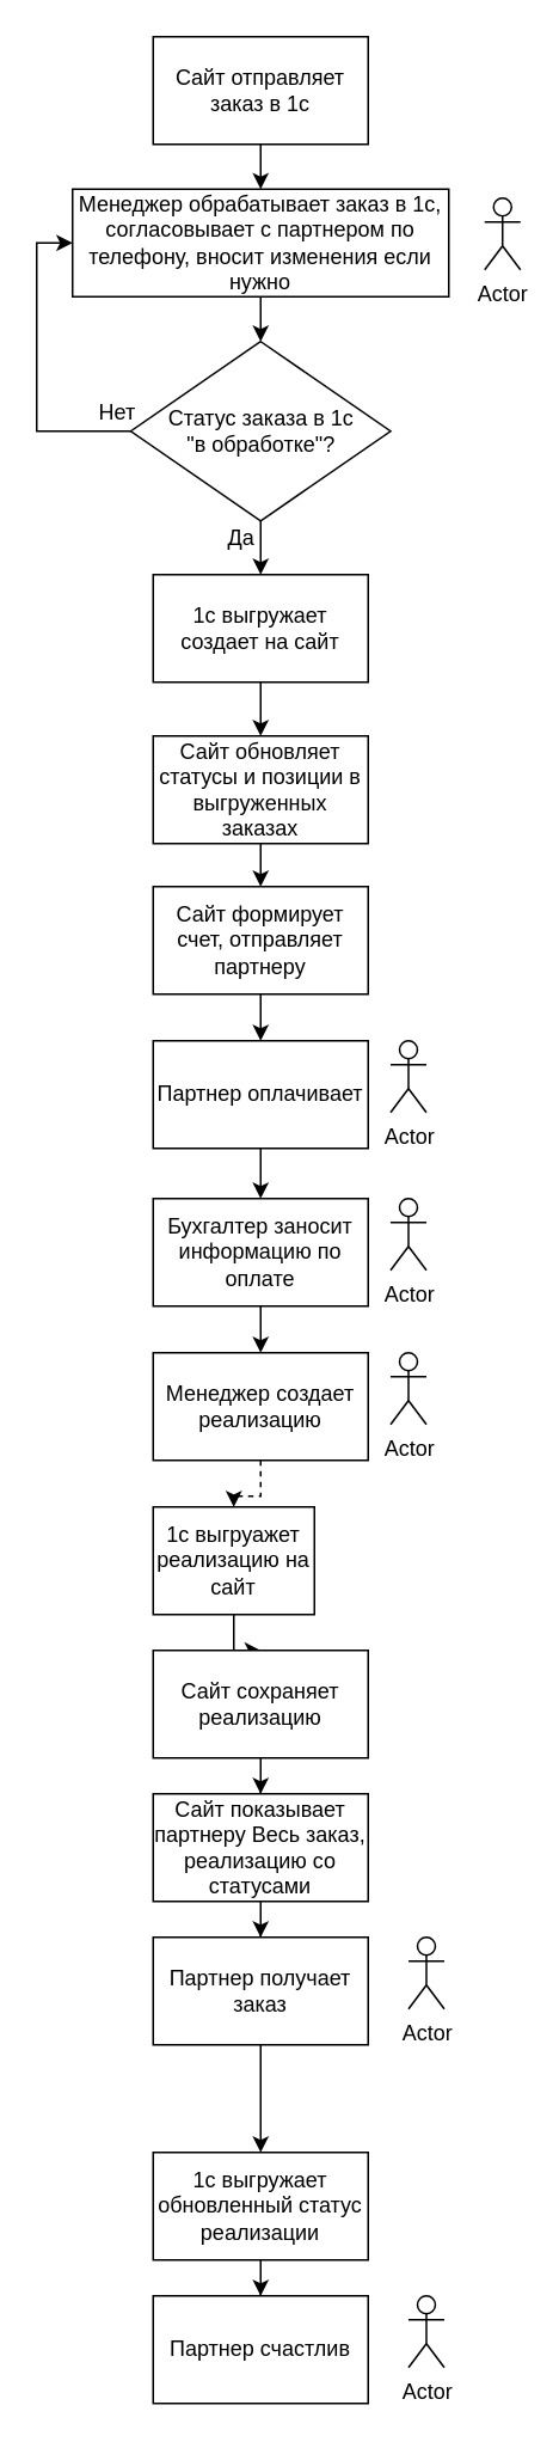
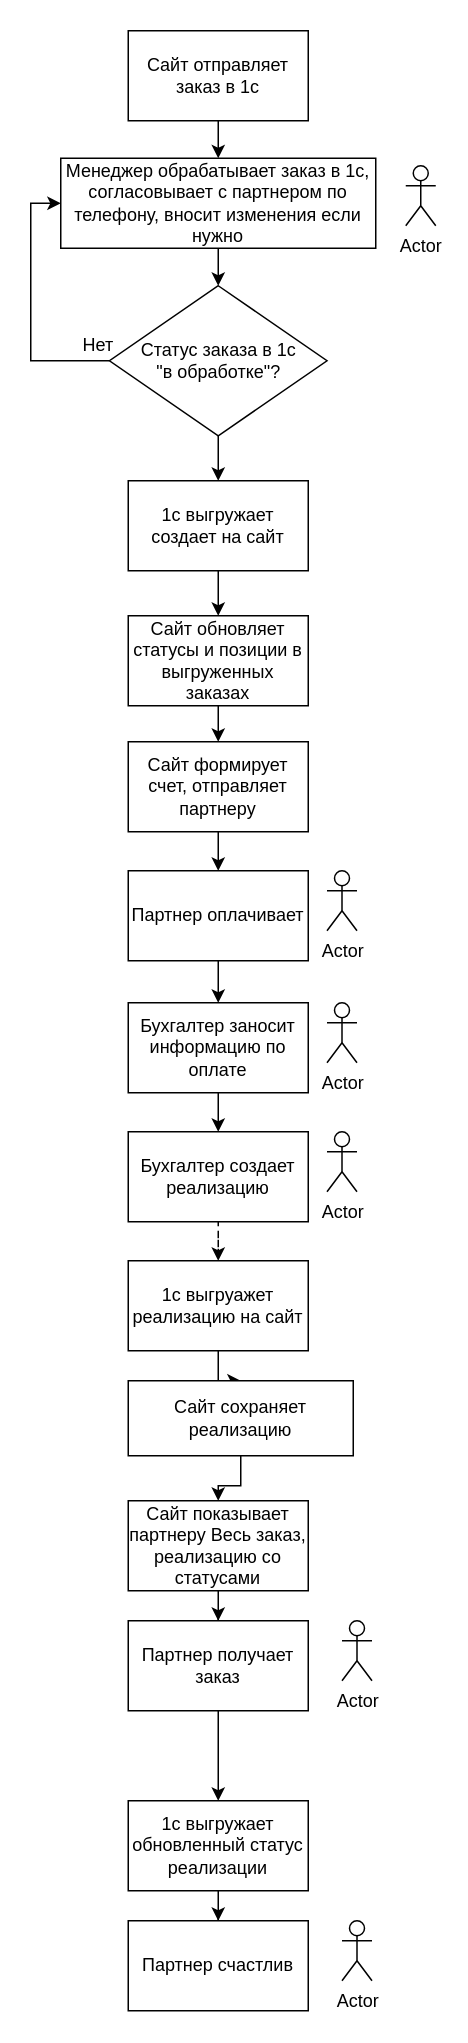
  <mxCell id="0" />
  <mxCell id="1" parent="0" />
  <mxCell id="2" value="" style="edgeStyle=orthogonalEdgeStyle;rounded=0;orthogonalLoop=1;jettySize=auto;html=1;" parent="1" source="3" target="5" edge="1"><mxGeometry relative="1" as="geometry" /></mxCell>
  <mxCell id="3" value="&lt;span&gt;Сайт отправляет заказ в 1с&lt;/span&gt;" style="rounded=0;whiteSpace=wrap;html=1;" parent="1" vertex="1"><mxGeometry x="85" y="20" width="120" height="60" as="geometry" /></mxCell>
  <mxCell id="4" style="edgeStyle=orthogonalEdgeStyle;rounded=0;orthogonalLoop=1;jettySize=auto;html=1;" parent="1" source="5" target="8" edge="1"><mxGeometry relative="1" as="geometry" /></mxCell>
  <mxCell id="5" value="Менеджер обрабатывает заказ в 1с, согласовывает с партнером по телефону, вносит изменения если нужно" style="rounded=0;whiteSpace=wrap;html=1;" parent="1" vertex="1"><mxGeometry x="40" y="105" width="210" height="60" as="geometry" /></mxCell>
  <mxCell id="6" style="edgeStyle=orthogonalEdgeStyle;rounded=0;orthogonalLoop=1;jettySize=auto;html=1;exitX=0.5;exitY=1;exitDx=0;exitDy=0;" parent="1" source="8" target="11" edge="1"><mxGeometry relative="1" as="geometry" /></mxCell>
  <mxCell id="7" style="edgeStyle=orthogonalEdgeStyle;rounded=0;orthogonalLoop=1;jettySize=auto;html=1;entryX=0;entryY=0.5;entryDx=0;entryDy=0;" edge="1" parent="1" source="8" target="5"><mxGeometry relative="1" as="geometry"><Array as="points"><mxPoint x="20" y="240" /><mxPoint x="20" y="135" /></Array></mxGeometry></mxCell>
  <mxCell id="8" value="Статус заказа в 1с&lt;br&gt;&quot;в обработке&quot;?" style="rhombus;whiteSpace=wrap;html=1;" parent="1" vertex="1"><mxGeometry x="72.5" y="190" width="145" height="100" as="geometry" /></mxCell>
  <mxCell id="9" value="Нет" style="text;html=1;resizable=0;points=[];autosize=1;align=left;verticalAlign=top;spacingTop=-4;" parent="1" vertex="1"><mxGeometry x="52.5" y="220" width="40" height="20" as="geometry" /></mxCell>
  <mxCell id="10" value="" style="edgeStyle=orthogonalEdgeStyle;rounded=0;orthogonalLoop=1;jettySize=auto;html=1;" edge="1" parent="1" source="11" target="30"><mxGeometry relative="1" as="geometry" /></mxCell>
  <mxCell id="11" value="1с выгружает создает на сайт" style="rounded=0;whiteSpace=wrap;html=1;" parent="1" vertex="1"><mxGeometry x="85" y="320" width="120" height="60" as="geometry" /></mxCell>
- <mxCell id="12" value="Да" style="text;html=1;resizable=0;points=[];autosize=1;align=left;verticalAlign=top;spacingTop=-4;" parent="1" vertex="1"><mxGeometry x="125" y="290" width="30" height="20" as="geometry" /></mxCell>
  <mxCell id="13" value="" style="edgeStyle=orthogonalEdgeStyle;rounded=0;orthogonalLoop=1;jettySize=auto;html=1;" parent="1" source="14" target="16" edge="1"><mxGeometry relative="1" as="geometry" /></mxCell>
  <mxCell id="14" value="Сайт формирует счет, отправляет партнеру" style="rounded=0;whiteSpace=wrap;html=1;" parent="1" vertex="1"><mxGeometry x="85" y="494" width="120" height="60" as="geometry" /></mxCell>
  <mxCell id="15" value="" style="edgeStyle=orthogonalEdgeStyle;rounded=0;orthogonalLoop=1;jettySize=auto;html=1;" parent="1" source="16" target="19" edge="1"><mxGeometry relative="1" as="geometry" /></mxCell>
  <mxCell id="16" value="Партнер оплачивает" style="rounded=0;whiteSpace=wrap;html=1;" parent="1" vertex="1"><mxGeometry x="85" y="580" width="120" height="60" as="geometry" /></mxCell>
  <mxCell id="17" value="Actor" style="shape=umlActor;verticalLabelPosition=bottom;labelBackgroundColor=#ffffff;verticalAlign=top;html=1;outlineConnect=0;" parent="1" vertex="1"><mxGeometry x="217.5" y="580" width="20" height="40" as="geometry" /></mxCell>
  <mxCell id="18" value="" style="edgeStyle=orthogonalEdgeStyle;rounded=0;orthogonalLoop=1;jettySize=auto;html=1;" parent="1" source="19" target="21" edge="1"><mxGeometry relative="1" as="geometry" /></mxCell>
  <mxCell id="19" value="Бухгалтер заносит информацию по оплате" style="rounded=0;whiteSpace=wrap;html=1;" parent="1" vertex="1"><mxGeometry x="85" y="668" width="120" height="60" as="geometry" /></mxCell>
  <mxCell id="20" value="" style="edgeStyle=orthogonalEdgeStyle;rounded=0;orthogonalLoop=1;jettySize=auto;html=1;dashed=1;" parent="1" source="21" target="26" edge="1"><mxGeometry relative="1" as="geometry" /></mxCell>
- <mxCell id="21" value="Менеджер создает реализацию" style="rounded=0;whiteSpace=wrap;html=1;" parent="1" vertex="1"><mxGeometry x="85" y="754" width="120" height="60" as="geometry" /></mxCell>
+ <mxCell id="21" value="Бухгалтер создает реализацию" style="rounded=0;whiteSpace=wrap;html=1;" parent="1" vertex="1"><mxGeometry x="85" y="754" width="120" height="60" as="geometry" /></mxCell>
  <mxCell id="22" value="Actor" style="shape=umlActor;verticalLabelPosition=bottom;labelBackgroundColor=#ffffff;verticalAlign=top;html=1;outlineConnect=0;" parent="1" vertex="1"><mxGeometry x="270" y="110" width="20" height="40" as="geometry" /></mxCell>
  <mxCell id="23" value="Actor" style="shape=umlActor;verticalLabelPosition=bottom;labelBackgroundColor=#ffffff;verticalAlign=top;html=1;outlineConnect=0;" parent="1" vertex="1"><mxGeometry x="217.5" y="668" width="20" height="40" as="geometry" /></mxCell>
  <mxCell id="24" value="Actor" style="shape=umlActor;verticalLabelPosition=bottom;labelBackgroundColor=#ffffff;verticalAlign=top;html=1;outlineConnect=0;" parent="1" vertex="1"><mxGeometry x="217.5" y="754" width="20" height="40" as="geometry" /></mxCell>
  <mxCell id="25" value="" style="edgeStyle=orthogonalEdgeStyle;rounded=0;orthogonalLoop=1;jettySize=auto;html=1;" edge="1" parent="1" source="26" target="32"><mxGeometry relative="1" as="geometry" /></mxCell>
- <mxCell id="26" value="1с выгруажет реализацию на сайт" style="rounded=0;whiteSpace=wrap;html=1;" parent="1" vertex="1"><mxGeometry x="85" y="840" width="90" height="60" as="geometry" /></mxCell>
+ <mxCell id="26" value="1с выгруажет реализацию на сайт" style="rounded=0;whiteSpace=wrap;html=1;" parent="1" vertex="1"><mxGeometry x="85" y="840" width="120" height="60" as="geometry" /></mxCell>
  <mxCell id="27" value="" style="edgeStyle=orthogonalEdgeStyle;rounded=0;orthogonalLoop=1;jettySize=auto;html=1;" edge="1" parent="1" source="28" target="34"><mxGeometry relative="1" as="geometry" /></mxCell>
  <mxCell id="28" value="Сайт показывает партнеру Весь заказ, реализацию со статусами" style="rounded=0;whiteSpace=wrap;html=1;" parent="1" vertex="1"><mxGeometry x="85" y="1000" width="120" height="60" as="geometry" /></mxCell>
  <mxCell id="29" value="" style="edgeStyle=orthogonalEdgeStyle;rounded=0;orthogonalLoop=1;jettySize=auto;html=1;" edge="1" parent="1" source="30" target="14"><mxGeometry relative="1" as="geometry" /></mxCell>
  <mxCell id="30" value="Сайт обновляет статусы и позиции в выгруженных заказах" style="rounded=0;whiteSpace=wrap;html=1;" parent="1" vertex="1"><mxGeometry x="85" y="410" width="120" height="60" as="geometry" /></mxCell>
  <mxCell id="31" value="" style="edgeStyle=orthogonalEdgeStyle;rounded=0;orthogonalLoop=1;jettySize=auto;html=1;" edge="1" parent="1" source="32" target="28"><mxGeometry relative="1" as="geometry" /></mxCell>
- <mxCell id="32" value="Сайт сохраняет реализацию" style="rounded=0;whiteSpace=wrap;html=1;" vertex="1" parent="1"><mxGeometry x="85" y="920" width="120" height="60" as="geometry" /></mxCell>
+ <mxCell id="32" value="Сайт сохраняет реализацию" style="rounded=0;whiteSpace=wrap;html=1;" vertex="1" parent="1"><mxGeometry x="85" y="920" width="150" height="50" as="geometry" /></mxCell>
  <mxCell id="33" value="" style="edgeStyle=orthogonalEdgeStyle;rounded=0;orthogonalLoop=1;jettySize=auto;html=1;" edge="1" parent="1" source="34" target="36"><mxGeometry relative="1" as="geometry" /></mxCell>
  <mxCell id="34" value="Партнер получает заказ" style="rounded=0;whiteSpace=wrap;html=1;" vertex="1" parent="1"><mxGeometry x="85" y="1080" width="120" height="60" as="geometry" /></mxCell>
  <mxCell id="35" value="" style="edgeStyle=orthogonalEdgeStyle;rounded=0;orthogonalLoop=1;jettySize=auto;html=1;" edge="1" parent="1" source="36" target="37"><mxGeometry relative="1" as="geometry" /></mxCell>
  <mxCell id="36" value="1с выгружает обновленный статус реализации" style="rounded=0;whiteSpace=wrap;html=1;" vertex="1" parent="1"><mxGeometry x="85" y="1200" width="120" height="60" as="geometry" /></mxCell>
  <mxCell id="37" value="Партнер счастлив" style="rounded=0;whiteSpace=wrap;html=1;" vertex="1" parent="1"><mxGeometry x="85" y="1280" width="120" height="60" as="geometry" /></mxCell>
  <mxCell id="38" value="Actor" style="shape=umlActor;verticalLabelPosition=bottom;labelBackgroundColor=#ffffff;verticalAlign=top;html=1;outlineConnect=0;" vertex="1" parent="1"><mxGeometry x="227.5" y="1080" width="20" height="40" as="geometry" /></mxCell>
  <mxCell id="39" value="Actor" style="shape=umlActor;verticalLabelPosition=bottom;labelBackgroundColor=#ffffff;verticalAlign=top;html=1;outlineConnect=0;" vertex="1" parent="1"><mxGeometry x="227.5" y="1280" width="20" height="40" as="geometry" /></mxCell>
